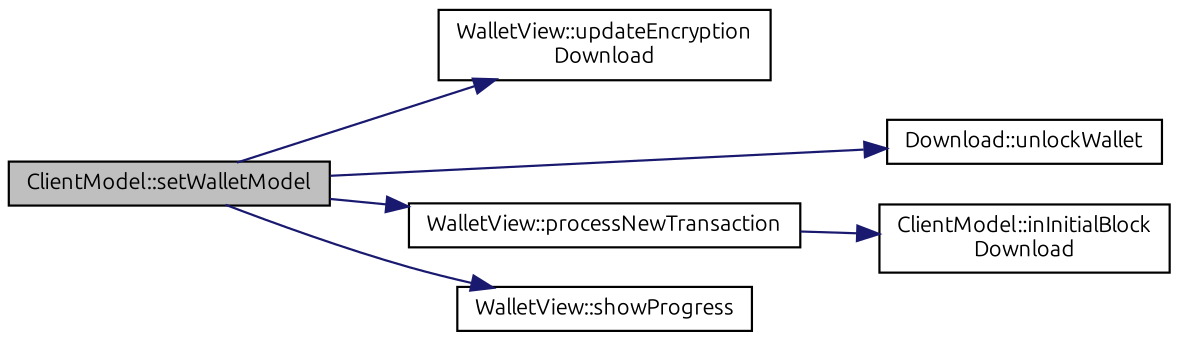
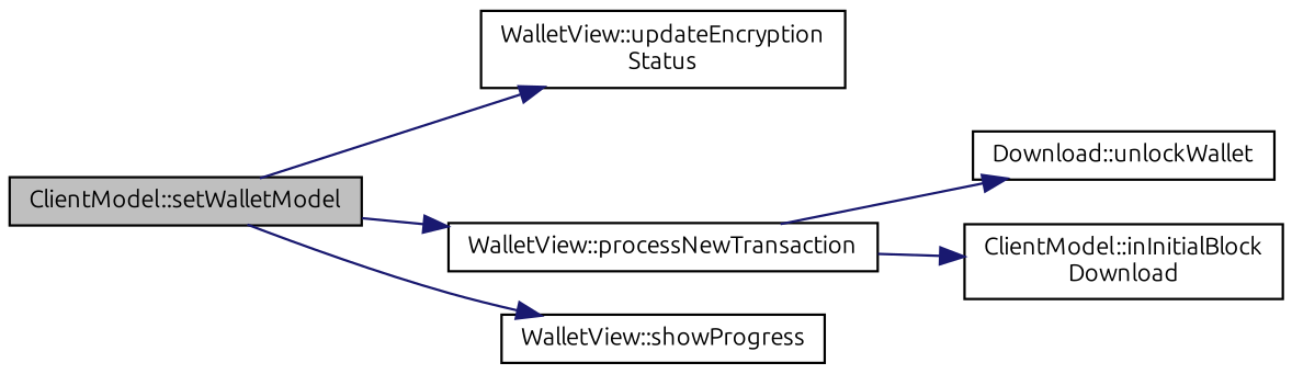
  digraph {
    fontname=Ubuntu
    rankdir=LR
    node [color=black fillcolor=white fontname=Ubuntu fontsize=10 shape=record style=filled]
    edge [color=midnightblue fontname=Ubuntu fontsize=10 labelfontname=Helvetica labelfontsize=10 style=solid]
    n1 [fillcolor=grey75 fontcolor=black height=0.2 label="ClientModel::setWalletModel" width=0.4]
-   n2 [height=0.2 label="WalletView::updateEncryption\lDownload" width=0.4]
+   n2 [height=0.2 label="WalletView::updateEncryption\lStatus" width=0.4]
    n3 [height=0.2 label="WalletView::processNewTransaction" width=0.4]
    n4 [height=0.2 label="Download::unlockWallet" width=0.4]
    n5 [height=0.2 label="WalletView::showProgress" width=0.4]
    n6 [height=0.2 label="ClientModel::inInitialBlock\lDownload" width=0.4]
    n1 -> n2
    n1 -> n3
-   n1 -> n4
+   n3 -> n4
    n1 -> n5
    n3 -> n6
  }
